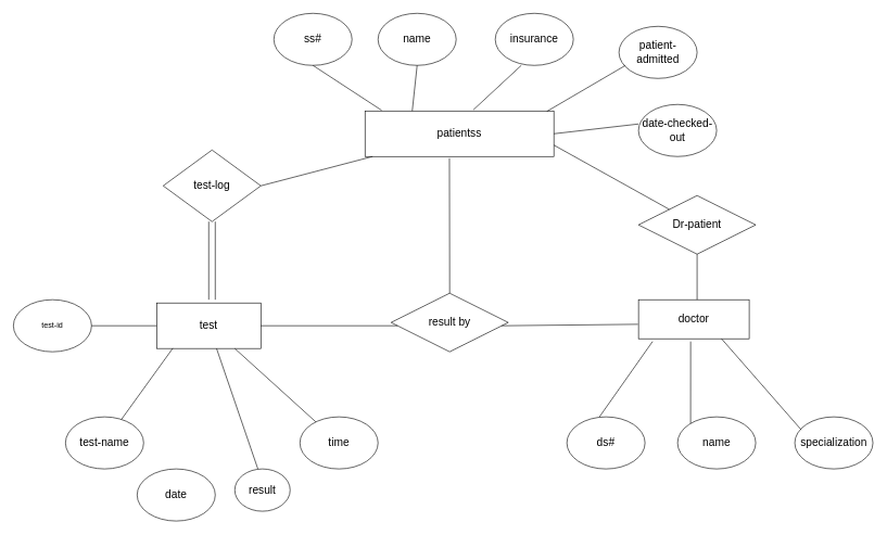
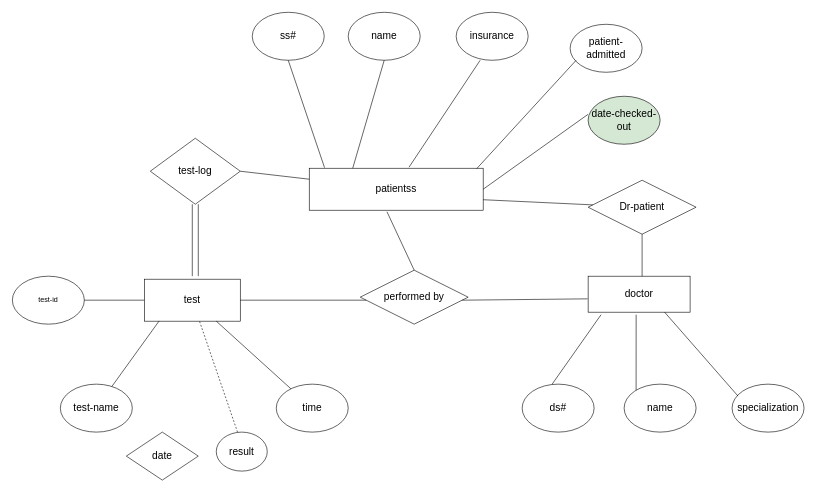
  <mxCell id="0" />
  <mxCell id="1" parent="0" />
  <mxCell id="2" value="test-log" style="rhombus;whiteSpace=wrap;html=1;fontSize=17;" vertex="1" parent="1"><mxGeometry x="250" y="230" width="150" height="110" as="geometry" /></mxCell>
  <mxCell id="3" value="test" style="rounded=0;whiteSpace=wrap;html=1;fontSize=17;" vertex="1" parent="1"><mxGeometry x="240" y="465" width="160" height="70" as="geometry" /></mxCell>
  <mxCell id="4" value="test-id" style="ellipse;whiteSpace=wrap;html=1;" vertex="1" parent="1"><mxGeometry x="20" y="460" width="120" height="80" as="geometry" /></mxCell>
  <mxCell id="5" value="test-name" style="ellipse;whiteSpace=wrap;html=1;fontSize=17;" vertex="1" parent="1"><mxGeometry x="100" y="640" width="120" height="80" as="geometry" /></mxCell>
  <mxCell id="6" value="time" style="ellipse;whiteSpace=wrap;html=1;fontSize=17;" vertex="1" parent="1"><mxGeometry x="460" y="640" width="120" height="80" as="geometry" /></mxCell>
- <mxCell id="7" value="date" style="ellipse;whiteSpace=wrap;html=1;fontSize=17;" vertex="1" parent="1"><mxGeometry x="210" y="720" width="120" height="80" as="geometry" /></mxCell>
+ <mxCell id="7" value="date" style="rhombus;whiteSpace=wrap;html=1;fontSize=17;" vertex="1" parent="1"><mxGeometry x="210" y="720" width="120" height="80" as="geometry" /></mxCell>
  <mxCell id="8" value="result" style="ellipse;whiteSpace=wrap;html=1;fontSize=17;" vertex="1" parent="1"><mxGeometry x="360" y="720" width="85" height="65" as="geometry" /></mxCell>
- <mxCell id="9" value="result by" style="rhombus;whiteSpace=wrap;html=1;fontSize=17;" vertex="1" parent="1"><mxGeometry x="600" y="450" width="180" height="90" as="geometry" /></mxCell>
- <mxCell id="10" value="patientss" style="rounded=0;whiteSpace=wrap;html=1;fontSize=17;" vertex="1" parent="1"><mxGeometry x="560" y="170" width="290" height="70" as="geometry" /></mxCell>
+ <mxCell id="9" value="performed by" style="rhombus;whiteSpace=wrap;html=1;fontSize=17;" vertex="1" parent="1"><mxGeometry x="600" y="450" width="180" height="90" as="geometry" /></mxCell>
+ <mxCell id="10" value="patientss" style="rounded=0;whiteSpace=wrap;html=1;fontSize=17;" vertex="1" parent="1"><mxGeometry x="515" y="280" width="290" height="70" as="geometry" /></mxCell>
  <mxCell id="11" value="ss#" style="ellipse;whiteSpace=wrap;html=1;fontSize=17;" vertex="1" parent="1"><mxGeometry x="420" y="20" width="120" height="80" as="geometry" /></mxCell>
  <mxCell id="12" value="name" style="ellipse;whiteSpace=wrap;html=1;fontSize=17;" vertex="1" parent="1"><mxGeometry x="580" y="20" width="120" height="80" as="geometry" /></mxCell>
  <mxCell id="13" value="insurance" style="ellipse;whiteSpace=wrap;html=1;fontSize=17;" vertex="1" parent="1"><mxGeometry x="760" y="20" width="120" height="80" as="geometry" /></mxCell>
- <mxCell id="14" value="date-checked-out" style="ellipse;whiteSpace=wrap;html=1;fontSize=17;" vertex="1" parent="1"><mxGeometry x="980" y="160" width="120" height="80" as="geometry" /></mxCell>
+ <mxCell id="14" value="date-checked-out" style="ellipse;whiteSpace=wrap;html=1;fontSize=17;fillColor=#d5e8d4;" vertex="1" parent="1"><mxGeometry x="980" y="160" width="120" height="80" as="geometry" /></mxCell>
  <mxCell id="15" value="patient-admitted" style="ellipse;whiteSpace=wrap;html=1;fontSize=17;" vertex="1" parent="1"><mxGeometry x="950" y="40" width="120" height="80" as="geometry" /></mxCell>
  <mxCell id="16" value="Dr-patient" style="rhombus;whiteSpace=wrap;html=1;fontSize=17;" vertex="1" parent="1"><mxGeometry x="980" y="300" width="180" height="90" as="geometry" /></mxCell>
  <mxCell id="17" value="doctor" style="rounded=0;whiteSpace=wrap;html=1;fontSize=17;" vertex="1" parent="1"><mxGeometry x="980" y="460" width="170" height="60" as="geometry" /></mxCell>
  <mxCell id="18" value="ds#" style="ellipse;whiteSpace=wrap;html=1;fontSize=17;" vertex="1" parent="1"><mxGeometry x="870" y="640" width="120" height="80" as="geometry" /></mxCell>
  <mxCell id="19" value="name" style="ellipse;whiteSpace=wrap;html=1;fontSize=17;" vertex="1" parent="1"><mxGeometry x="1040" y="640" width="120" height="80" as="geometry" /></mxCell>
  <mxCell id="20" value="specialization" style="ellipse;whiteSpace=wrap;html=1;fontSize=17;" vertex="1" parent="1"><mxGeometry x="1220" y="640" width="120" height="80" as="geometry" /></mxCell>
  <mxCell id="21" value="" style="endArrow=none;html=1;rounded=0;fontSize=17;" edge="1" parent="1"><mxGeometry width="50" height="50" relative="1" as="geometry"><mxPoint x="320" y="460" as="sourcePoint" /><mxPoint x="320" y="340" as="targetPoint" /></mxGeometry></mxCell>
  <mxCell id="22" value="" style="endArrow=none;html=1;rounded=0;fontSize=17;" edge="1" parent="1"><mxGeometry width="50" height="50" relative="1" as="geometry"><mxPoint x="330" y="460" as="sourcePoint" /><mxPoint x="330" y="340" as="targetPoint" /></mxGeometry></mxCell>
  <mxCell id="23" value="" style="endArrow=none;html=1;rounded=0;exitX=1;exitY=0.5;exitDx=0;exitDy=0;fontSize=17;" edge="1" parent="1" source="4"><mxGeometry width="50" height="50" relative="1" as="geometry"><mxPoint x="190" y="550" as="sourcePoint" /><mxPoint x="240" y="500" as="targetPoint" /></mxGeometry></mxCell>
  <mxCell id="24" value="" style="endArrow=none;html=1;rounded=0;entryX=0.155;entryY=0.994;entryDx=0;entryDy=0;entryPerimeter=0;fontSize=17;" edge="1" parent="1" source="5" target="3"><mxGeometry width="50" height="50" relative="1" as="geometry"><mxPoint x="210" y="590" as="sourcePoint" /><mxPoint x="260" y="540" as="targetPoint" /></mxGeometry></mxCell>
  <mxCell id="25" value="" style="endArrow=none;html=1;rounded=0;entryX=0.75;entryY=1;entryDx=0;entryDy=0;fontSize=17;" edge="1" parent="1" source="6" target="3"><mxGeometry width="50" height="50" relative="1" as="geometry"><mxPoint x="330" y="590" as="sourcePoint" /><mxPoint x="380" y="540" as="targetPoint" /></mxGeometry></mxCell>
- <mxCell id="26" value="" style="endArrow=none;html=1;rounded=0;exitX=0.417;exitY=0;exitDx=0;exitDy=0;exitPerimeter=0;fontSize=17;" edge="1" parent="1" source="8" target="3"><mxGeometry width="50" height="50" relative="1" as="geometry"><mxPoint x="340" y="590" as="sourcePoint" /><mxPoint x="390" y="540" as="targetPoint" /></mxGeometry></mxCell>
+ <mxCell id="26" value="" style="endArrow=none;html=1;rounded=0;exitX=0.417;exitY=0;exitDx=0;exitDy=0;exitPerimeter=0;fontSize=17;dashed=1;" edge="1" parent="1" source="8" target="3"><mxGeometry width="50" height="50" relative="1" as="geometry"><mxPoint x="340" y="590" as="sourcePoint" /><mxPoint x="390" y="540" as="targetPoint" /></mxGeometry></mxCell>
  <mxCell id="27" value="" style="endArrow=none;html=1;rounded=0;exitX=1;exitY=0.5;exitDx=0;exitDy=0;fontSize=17;" edge="1" parent="1" source="3"><mxGeometry width="50" height="50" relative="1" as="geometry"><mxPoint x="560" y="550" as="sourcePoint" /><mxPoint x="610" y="500" as="targetPoint" /></mxGeometry></mxCell>
  <mxCell id="28" value="" style="endArrow=none;html=1;rounded=0;exitX=0.5;exitY=0;exitDx=0;exitDy=0;entryX=0.447;entryY=1.037;entryDx=0;entryDy=0;entryPerimeter=0;fontSize=17;" edge="1" parent="1" source="9" target="10"><mxGeometry width="50" height="50" relative="1" as="geometry"><mxPoint x="650" y="290" as="sourcePoint" /><mxPoint x="700" y="240" as="targetPoint" /></mxGeometry></mxCell>
  <mxCell id="29" value="" style="endArrow=none;html=1;rounded=0;exitX=0.088;exitY=-0.014;exitDx=0;exitDy=0;exitPerimeter=0;fontSize=17;" edge="1" parent="1" source="10"><mxGeometry width="50" height="50" relative="1" as="geometry"><mxPoint x="430" y="150" as="sourcePoint" /><mxPoint x="480" y="100" as="targetPoint" /></mxGeometry></mxCell>
  <mxCell id="30" value="" style="endArrow=none;html=1;rounded=0;exitX=0.25;exitY=0;exitDx=0;exitDy=0;fontSize=17;" edge="1" parent="1" source="10"><mxGeometry width="50" height="50" relative="1" as="geometry"><mxPoint x="590" y="150" as="sourcePoint" /><mxPoint x="640" y="100" as="targetPoint" /></mxGeometry></mxCell>
  <mxCell id="31" value="" style="endArrow=none;html=1;rounded=0;exitX=1;exitY=0.5;exitDx=0;exitDy=0;fontSize=17;" edge="1" parent="1" source="10"><mxGeometry width="50" height="50" relative="1" as="geometry"><mxPoint x="930" y="240" as="sourcePoint" /><mxPoint x="980" y="190" as="targetPoint" /></mxGeometry></mxCell>
  <mxCell id="32" value="" style="endArrow=none;html=1;rounded=0;exitX=0.963;exitY=0.009;exitDx=0;exitDy=0;exitPerimeter=0;fontSize=17;" edge="1" parent="1" source="10"><mxGeometry width="50" height="50" relative="1" as="geometry"><mxPoint x="910" y="150" as="sourcePoint" /><mxPoint x="960" y="100" as="targetPoint" /></mxGeometry></mxCell>
  <mxCell id="33" value="" style="endArrow=none;html=1;rounded=0;exitX=0.574;exitY=-0.026;exitDx=0;exitDy=0;exitPerimeter=0;fontSize=17;" edge="1" parent="1" source="10"><mxGeometry width="50" height="50" relative="1" as="geometry"><mxPoint x="750" y="150" as="sourcePoint" /><mxPoint x="800" y="100" as="targetPoint" /></mxGeometry></mxCell>
  <mxCell id="34" value="" style="endArrow=none;html=1;rounded=0;entryX=-0.005;entryY=0.63;entryDx=0;entryDy=0;entryPerimeter=0;fontSize=17;" edge="1" parent="1" target="17"><mxGeometry width="50" height="50" relative="1" as="geometry"><mxPoint x="770" y="500" as="sourcePoint" /><mxPoint x="820" y="450" as="targetPoint" /></mxGeometry></mxCell>
  <mxCell id="35" value="" style="endArrow=none;html=1;rounded=0;entryX=0.127;entryY=1.07;entryDx=0;entryDy=0;entryPerimeter=0;fontSize=17;" edge="1" parent="1" target="17"><mxGeometry width="50" height="50" relative="1" as="geometry"><mxPoint x="920" y="640" as="sourcePoint" /><mxPoint x="970" y="590" as="targetPoint" /></mxGeometry></mxCell>
  <mxCell id="36" value="" style="endArrow=none;html=1;rounded=0;entryX=0.471;entryY=1.07;entryDx=0;entryDy=0;entryPerimeter=0;fontSize=17;" edge="1" parent="1" target="17"><mxGeometry width="50" height="50" relative="1" as="geometry"><mxPoint x="1060" y="650" as="sourcePoint" /><mxPoint x="1110" y="600" as="targetPoint" /></mxGeometry></mxCell>
  <mxCell id="37" value="" style="endArrow=none;html=1;rounded=0;entryX=0.75;entryY=1;entryDx=0;entryDy=0;fontSize=17;" edge="1" parent="1" target="17"><mxGeometry width="50" height="50" relative="1" as="geometry"><mxPoint x="1230" y="660" as="sourcePoint" /><mxPoint x="1280" y="610" as="targetPoint" /></mxGeometry></mxCell>
  <mxCell id="38" value="" style="endArrow=none;html=1;rounded=0;fontSize=17;" edge="1" parent="1"><mxGeometry width="50" height="50" relative="1" as="geometry"><mxPoint x="1070" y="460" as="sourcePoint" /><mxPoint x="1070" y="390" as="targetPoint" /></mxGeometry></mxCell>
  <mxCell id="39" value="" style="endArrow=none;html=1;rounded=0;entryX=1;entryY=0.75;entryDx=0;entryDy=0;fontSize=17;" edge="1" parent="1" source="16" target="10"><mxGeometry width="50" height="50" relative="1" as="geometry"><mxPoint x="909.289" y="395" as="sourcePoint" /><mxPoint x="909.289" y="345" as="targetPoint" /></mxGeometry></mxCell>
  <mxCell id="40" value="" style="endArrow=none;html=1;rounded=0;entryX=1;entryY=0.5;entryDx=0;entryDy=0;fontSize=17;" edge="1" parent="1" source="10" target="2"><mxGeometry width="50" height="50" relative="1" as="geometry"><mxPoint x="489.289" y="255" as="sourcePoint" /><mxPoint x="489.289" y="205" as="targetPoint" /></mxGeometry></mxCell>
